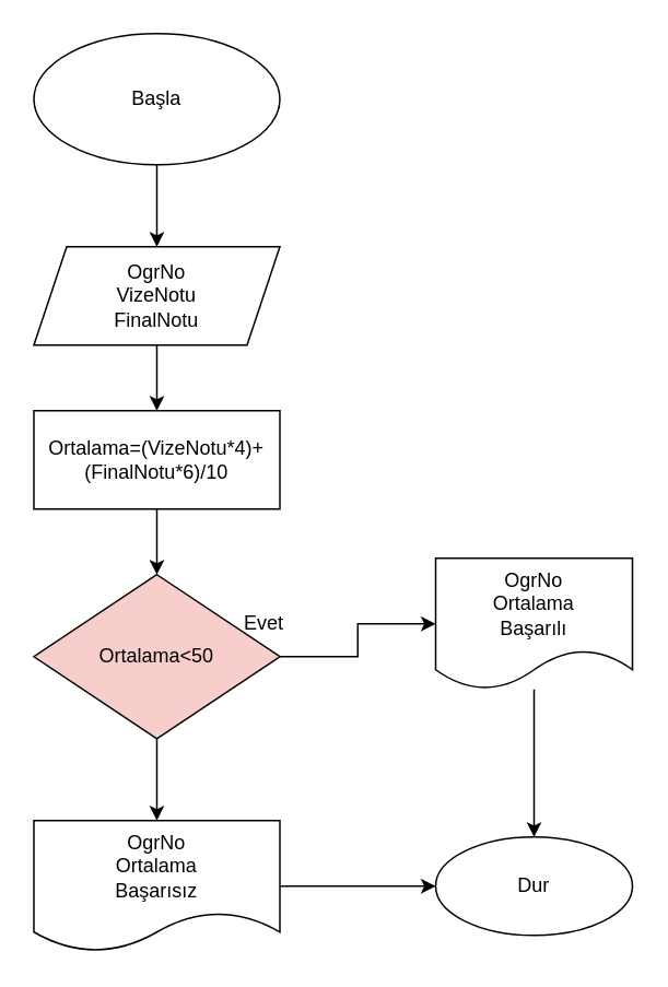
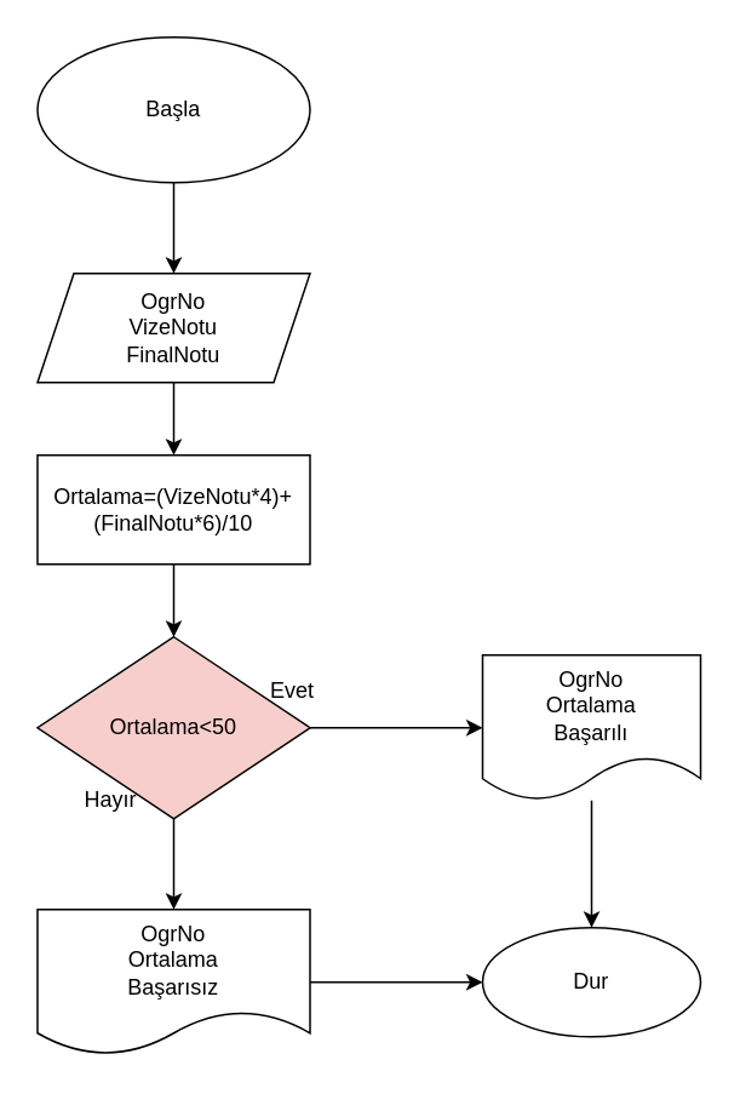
  <mxCell id="0" />
  <mxCell id="1" parent="0" />
  <mxCell id="2" value="" style="edgeStyle=orthogonalEdgeStyle;rounded=0;orthogonalLoop=1;jettySize=auto;html=1;" edge="1" parent="1" source="3" target="5"><mxGeometry relative="1" as="geometry" /></mxCell>
  <mxCell id="3" value="Başla" style="ellipse;whiteSpace=wrap;html=1;" vertex="1" parent="1"><mxGeometry x="20" width="150" height="80" as="geometry" y="20" /></mxCell>
  <mxCell id="4" value="" style="edgeStyle=orthogonalEdgeStyle;rounded=0;orthogonalLoop=1;jettySize=auto;html=1;" edge="1" parent="1" source="5" target="7"><mxGeometry relative="1" as="geometry" /></mxCell>
  <mxCell id="5" value="OgrNo&lt;br&gt;VizeNotu&lt;br&gt;FinalNotu" style="shape=parallelogram;perimeter=parallelogramPerimeter;whiteSpace=wrap;html=1;fixedSize=1;" vertex="1" parent="1"><mxGeometry x="20" y="150" width="150" height="60" as="geometry" /></mxCell>
  <mxCell id="6" value="" style="edgeStyle=orthogonalEdgeStyle;rounded=0;orthogonalLoop=1;jettySize=auto;html=1;" edge="1" parent="1" source="7" target="10"><mxGeometry relative="1" as="geometry" /></mxCell>
  <mxCell id="7" value="Ortalama=(VizeNotu*4)+(FinalNotu*6)/10" style="whiteSpace=wrap;html=1;" vertex="1" parent="1"><mxGeometry x="20" y="250" width="150" height="60" as="geometry" /></mxCell>
  <mxCell id="8" value="" style="edgeStyle=orthogonalEdgeStyle;rounded=0;orthogonalLoop=1;jettySize=auto;html=1;" edge="1" parent="1" source="10" target="12"><mxGeometry relative="1" as="geometry" /></mxCell>
  <mxCell id="9" value="" style="edgeStyle=orthogonalEdgeStyle;rounded=0;orthogonalLoop=1;jettySize=auto;html=1;" edge="1" parent="1" source="10" target="16"><mxGeometry relative="1" as="geometry" /></mxCell>
  <mxCell id="10" value="Ortalama&amp;lt;50" style="rhombus;whiteSpace=wrap;html=1;fillColor=#f8cecc;" vertex="1" parent="1"><mxGeometry x="20" y="350" width="150" height="100" as="geometry" /></mxCell>
  <mxCell id="11" value="" style="edgeStyle=orthogonalEdgeStyle;rounded=0;orthogonalLoop=1;jettySize=auto;html=1;" edge="1" parent="1" source="12" target="17"><mxGeometry relative="1" as="geometry" /></mxCell>
- <mxCell id="12" value="OgrNo&lt;br&gt;Ortalama&lt;br&gt;Başarılı" style="shape=document;whiteSpace=wrap;html=1;boundedLbl=1;" vertex="1" parent="1"><mxGeometry x="265" y="340" width="120" height="80" as="geometry" /></mxCell>
+ <mxCell id="12" value="OgrNo&lt;br&gt;Ortalama&lt;br&gt;Başarılı" style="shape=document;whiteSpace=wrap;html=1;boundedLbl=1;" vertex="1" parent="1"><mxGeometry x="265" y="360" width="120" height="80" as="geometry" /></mxCell>
  <mxCell id="13" value="Evet" style="text;html=1;align=center;verticalAlign=middle;resizable=0;points=[];autosize=1;strokeColor=none;fillColor=none;" vertex="1" parent="1"><mxGeometry x="140" y="370" width="40" height="20" as="geometry" /></mxCell>
+ <mxCell id="14" value="Hayır" style="text;html=1;align=center;verticalAlign=middle;resizable=0;points=[];autosize=1;strokeColor=none;fillColor=none;" vertex="1" parent="1"><mxGeometry x="40" y="430" width="40" height="20" as="geometry" /></mxCell>
  <mxCell id="15" value="" style="edgeStyle=orthogonalEdgeStyle;rounded=0;orthogonalLoop=1;jettySize=auto;html=1;" edge="1" parent="1" source="16" target="17"><mxGeometry relative="1" as="geometry" /></mxCell>
  <mxCell id="16" value="OgrNo&lt;br&gt;Ortalama&lt;br&gt;Başarısız" style="shape=document;whiteSpace=wrap;html=1;boundedLbl=1;" vertex="1" parent="1"><mxGeometry x="20" y="500" width="150" height="80" as="geometry" /></mxCell>
  <mxCell id="17" value="Dur" style="ellipse;whiteSpace=wrap;html=1;" vertex="1" parent="1"><mxGeometry x="265" y="510" width="120" height="60" as="geometry" /></mxCell>
